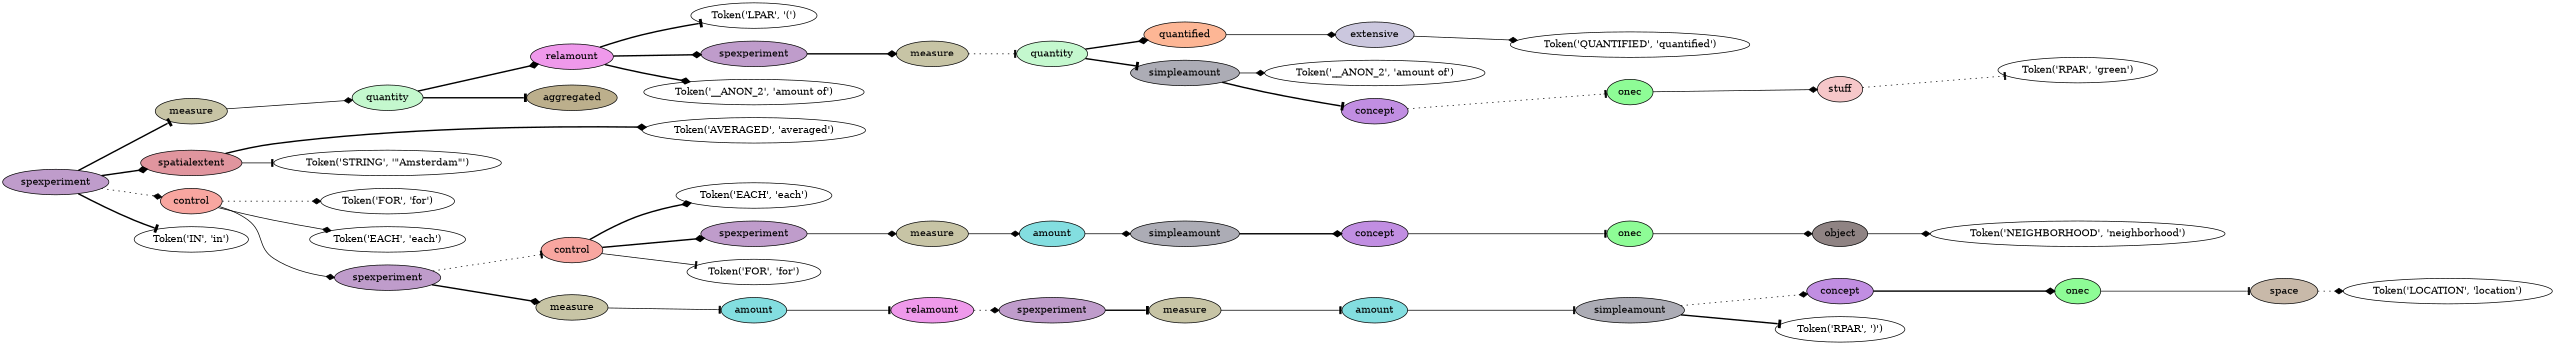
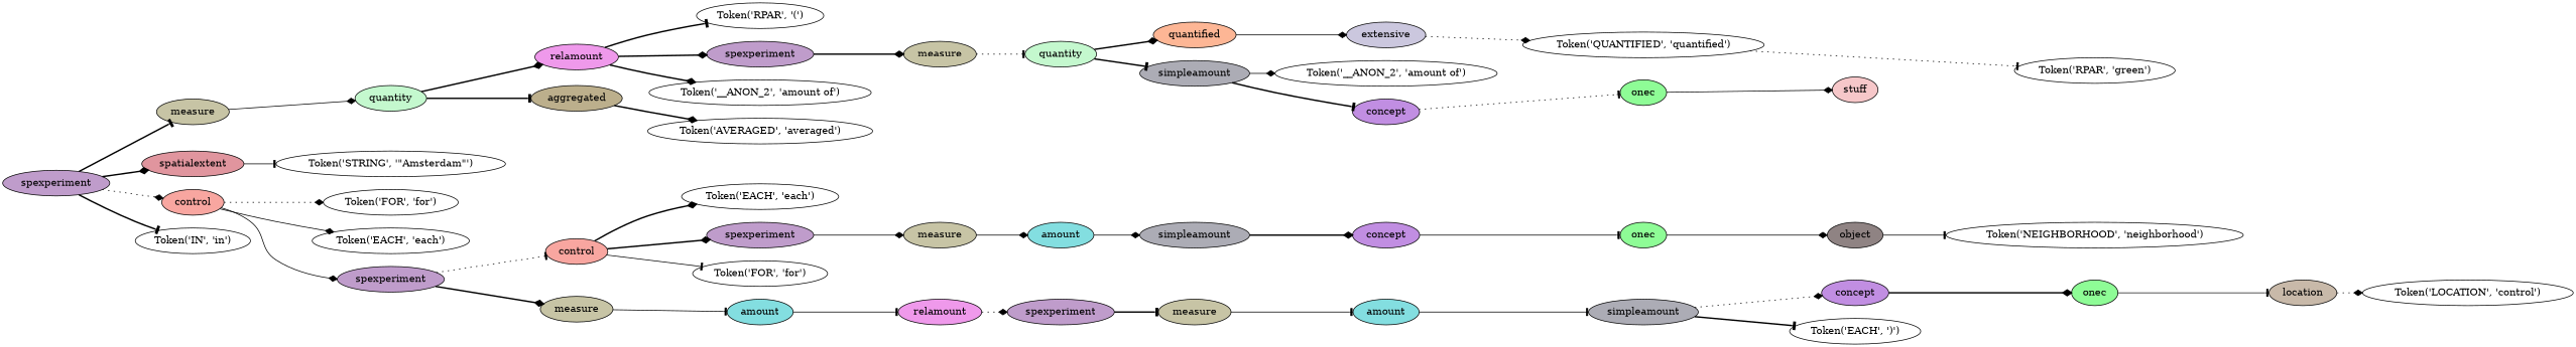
  digraph {
    rankdir=LR
    node [style=filled]
    edge [arrowhead=diamond style=bold]
    n1 [label="Token('AVERAGED', 'averaged')" style=""]
    n2 [fillcolor="#bcaf8c" label=aggregated]
    n3 [label="Token('__ANON_2', 'amount of')" style=""]
-   n4 [label="Token('LPAR', '(')" style=""]
+   n4 [label="Token('RPAR', '(')" style=""]
    n5 [label="Token('QUANTIFIED', 'quantified')" style=""]
    n6 [fillcolor="#cbc7de" label=extensive]
    n7 [fillcolor="#fdb695" label=quantified]
    n8 [label="Token('__ANON_2', 'amount of')" style=""]
    n9 [label="Token('RPAR', 'green')" style=""]
    n10 [fillcolor="#f6c7c9" label=stuff]
    n11 [fillcolor="#8efc96" label=onec]
    n12 [fillcolor="#c18ee2" label=concept]
    n13 [fillcolor="#acacb5" label=simpleamount]
    n14 [fillcolor="#c4f8ce" label=quantity]
    n15 [fillcolor="#c7c4a5" label=measure]
    n16 [fillcolor="#bf9ccb" label=spexperiment]
    n17 [fillcolor="#ef99eb" label=relamount]
    n18 [fillcolor="#c4f8ce" label=quantity]
    n19 [fillcolor="#c7c4a5" label=measure]
    n20 [label="Token('FOR', 'for')" style=""]
    n21 [label="Token('EACH', 'each')" style=""]
-   n22 [label="Token('LOCATION', 'location')" style=""]
-   n23 [fillcolor="#c8b9a9" label=space]
+   n22 [label="Token('LOCATION', 'control')" style=""]
+   n23 [fillcolor="#c8b9a9" label=location]
    n24 [fillcolor="#8efc96" label=onec]
    n25 [fillcolor="#c18ee2" label=concept]
-   n26 [label="Token('RPAR', ')')" style=""]
+   n26 [label="Token('EACH', ')')" style=""]
    n27 [fillcolor="#acacb5" label=simpleamount]
    n28 [fillcolor="#83dee0" label=amount]
    n29 [fillcolor="#c7c4a5" label=measure]
    n30 [fillcolor="#bf9ccb" label=spexperiment]
    n31 [fillcolor="#ef99eb" label=relamount]
    n32 [fillcolor="#83dee0" label=amount]
    n33 [fillcolor="#c7c4a5" label=measure]
    n34 [label="Token('FOR', 'for')" style=""]
    n35 [label="Token('EACH', 'each')" style=""]
    n36 [label="Token('NEIGHBORHOOD', 'neighborhood')" style=""]
    n37 [fillcolor="#8f8383" label=object]
    n38 [fillcolor="#8efc96" label=onec]
    n39 [fillcolor="#c18ee2" label=concept]
    n40 [fillcolor="#acacb5" label=simpleamount]
    n41 [fillcolor="#83dee0" label=amount]
    n42 [fillcolor="#c7c4a5" label=measure]
    n43 [fillcolor="#bf9ccb" label=spexperiment]
    n44 [fillcolor="#f8a6a0" label=control]
    n45 [fillcolor="#bf9ccb" label=spexperiment]
    n46 [fillcolor="#f8a6a0" label=control]
    n47 [label="Token('IN', 'in')" style=""]
    n48 [label="Token('STRING', '\"Amsterdam\"')" style=""]
    n49 [fillcolor="#e0959e" label=spatialextent]
    n50 [fillcolor="#bf9ccb" label=spexperiment]
-   n49 -> n1
-   n6 -> n5 [style=solid]
+   n2 -> n1
+   n6 -> n5 [style=dotted]
    n7 -> n6 [style=solid]
-   n10 -> n9 [arrowhead=tee style=dotted]
+   n5 -> n9 [arrowhead=tee style=dotted]
    n11 -> n10 [style=solid]
    n12 -> n11 [arrowhead=tee style=dotted]
    n13 -> n8 [style=solid]
    n13 -> n12 [arrowhead=tee]
    n14 -> n7
    n14 -> n13 [arrowhead=tee]
    n15 -> n14 [arrowhead=tee style=dotted]
    n16 -> n15
    n17 -> n3
    n17 -> n4 [arrowhead=tee]
    n17 -> n16
    n18 -> n2 [arrowhead=tee]
    n18 -> n17
    n19 -> n18 [style=solid]
    n23 -> n22 [style=dotted]
    n24 -> n23 [arrowhead=tee style=solid]
    n25 -> n24
    n27 -> n25 [style=dotted]
    n27 -> n26 [arrowhead=tee]
    n28 -> n27 [arrowhead=tee style=solid]
    n29 -> n28 [arrowhead=tee style=solid]
    n30 -> n29 [arrowhead=tee]
    n31 -> n30 [style=dotted]
    n32 -> n31 [arrowhead=tee style=solid]
    n33 -> n32 [arrowhead=tee style=solid]
-   n37 -> n36 [style=solid]
+   n37 -> n36 [arrowhead=tee style=solid]
    n38 -> n37 [style=solid]
    n39 -> n38 [arrowhead=tee style=solid]
    n40 -> n39
    n41 -> n40 [style=solid]
    n42 -> n41 [style=solid]
    n43 -> n42 [style=solid]
    n44 -> n34 [arrowhead=tee style=solid]
    n44 -> n35
    n44 -> n43
    n45 -> n33
    n45 -> n44 [arrowhead=tee style=dotted]
    n46 -> n20 [style=dotted]
    n46 -> n21 [style=solid]
    n46 -> n45 [style=solid]
    n49 -> n48 [arrowhead=tee style=solid]
    n50 -> n19 [arrowhead=tee]
    n50 -> n46 [style=dotted]
    n50 -> n47 [arrowhead=tee]
    n50 -> n49
  }
